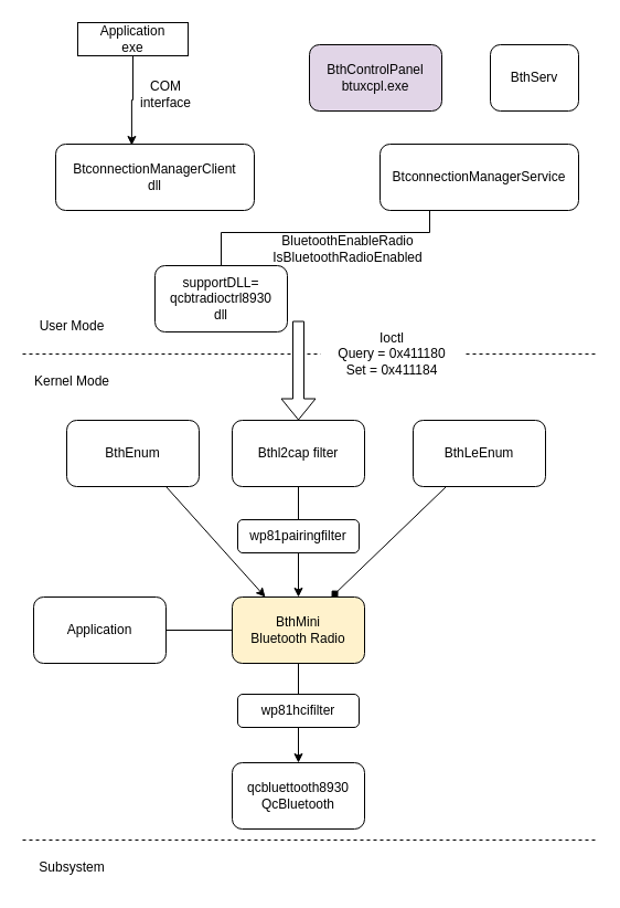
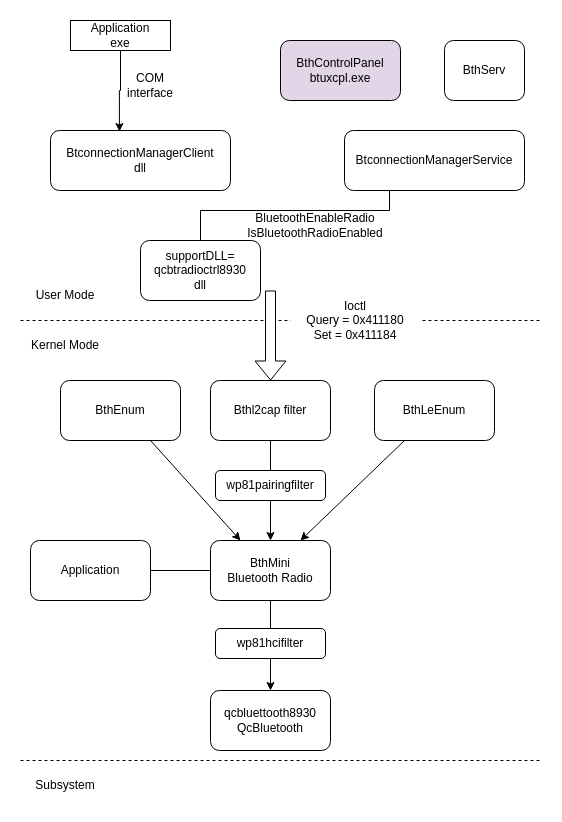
  <mxCell id="0" />
  <mxCell id="1" parent="0" />
  <mxCell id="2" value="" style="endArrow=none;dashed=1;html=1;rounded=0;" edge="1" parent="1"><mxGeometry width="50" height="50" relative="1" as="geometry"><mxPoint y="320" as="sourcePoint" x="20" /><mxPoint x="540" y="320" as="targetPoint" /></mxGeometry></mxCell>
  <mxCell id="3" value="User Mode" style="text;html=1;align=center;verticalAlign=middle;whiteSpace=wrap;rounded=0;" vertex="1" parent="1"><mxGeometry y="280" width="90" height="30" as="geometry" x="20" /></mxCell>
  <mxCell id="4" value="Kernel Mode" style="text;html=1;align=center;verticalAlign=middle;whiteSpace=wrap;rounded=0;" vertex="1" parent="1"><mxGeometry y="330" width="90" height="30" as="geometry" x="20" /></mxCell>
  <mxCell id="5" value="" style="endArrow=none;dashed=1;html=1;rounded=0;" edge="1" parent="1"><mxGeometry width="50" height="50" relative="1" as="geometry"><mxPoint y="760" as="sourcePoint" x="20" /><mxPoint x="540" y="760" as="targetPoint" /></mxGeometry></mxCell>
  <mxCell id="6" value="Subsystem" style="text;html=1;align=center;verticalAlign=middle;whiteSpace=wrap;rounded=0;" vertex="1" parent="1"><mxGeometry y="770" width="90" height="30" as="geometry" x="20" /></mxCell>
  <mxCell id="7" value="BthServ" style="rounded=1;whiteSpace=wrap;html=1;" vertex="1" parent="1"><mxGeometry x="444" y="40" width="80" height="60" as="geometry" /></mxCell>
  <mxCell id="8" value="BtconnectionManagerClient&lt;div&gt;dll&lt;/div&gt;" style="rounded=1;whiteSpace=wrap;html=1;" vertex="1" parent="1"><mxGeometry x="50" y="130" width="180" height="60" as="geometry" /></mxCell>
  <mxCell id="9" value="BtconnectionManagerService" style="rounded=1;whiteSpace=wrap;html=1;" vertex="1" parent="1"><mxGeometry x="344" y="130" width="180" height="60" as="geometry" /></mxCell>
  <mxCell id="10" value="supportDLL=&lt;div&gt;qcbtradioctrl8930&lt;/div&gt;&lt;div&gt;dll&lt;/div&gt;" style="rounded=1;whiteSpace=wrap;html=1;" vertex="1" parent="1"><mxGeometry x="140" y="240" width="120" height="60" as="geometry" /></mxCell>
  <mxCell id="11" value="" style="endArrow=none;html=1;rounded=0;exitX=0.5;exitY=0;exitDx=0;exitDy=0;entryX=0.25;entryY=1;entryDx=0;entryDy=0;" edge="1" parent="1" source="10" target="9"><mxGeometry width="50" height="50" relative="1" as="geometry"><mxPoint x="410" y="410" as="sourcePoint" /><mxPoint x="430" y="240" as="targetPoint" /><Array as="points"><mxPoint x="200" y="210" /><mxPoint x="389" y="210" /></Array></mxGeometry></mxCell>
  <mxCell id="12" value="BluetoothEnableRadio&lt;div&gt;IsBluetoothRadioEnabled&lt;/div&gt;" style="text;html=1;align=center;verticalAlign=middle;whiteSpace=wrap;rounded=0;" vertex="1" parent="1"><mxGeometry x="230" y="210" width="170" height="30" as="geometry" /></mxCell>
  <mxCell id="13" value="Bthl2cap filter" style="rounded=1;whiteSpace=wrap;html=1;" vertex="1" parent="1"><mxGeometry x="210" y="380" width="120" height="60" as="geometry" /></mxCell>
  <mxCell id="14" style="edgeStyle=orthogonalEdgeStyle;rounded=0;orthogonalLoop=1;jettySize=auto;html=1;exitX=0.5;exitY=0;exitDx=0;exitDy=0;entryX=0.5;entryY=1;entryDx=0;entryDy=0;endArrow=none;startFill=0;" edge="1" parent="1" source="16" target="13"><mxGeometry relative="1" as="geometry" /></mxCell>
  <mxCell id="15" style="edgeStyle=orthogonalEdgeStyle;rounded=0;orthogonalLoop=1;jettySize=auto;html=1;exitX=0.5;exitY=1;exitDx=0;exitDy=0;entryX=0.5;entryY=0;entryDx=0;entryDy=0;" edge="1" parent="1" source="16" target="18"><mxGeometry relative="1" as="geometry" /></mxCell>
  <mxCell id="16" value="wp81pairingfilter" style="rounded=1;whiteSpace=wrap;html=1;" vertex="1" parent="1"><mxGeometry x="215" y="470" width="110" height="30" as="geometry" /></mxCell>
  <mxCell id="17" style="edgeStyle=orthogonalEdgeStyle;rounded=0;orthogonalLoop=1;jettySize=auto;html=1;exitX=0.5;exitY=1;exitDx=0;exitDy=0;entryX=0.5;entryY=0;entryDx=0;entryDy=0;endArrow=none;startFill=0;" edge="1" parent="1" source="18" target="20"><mxGeometry relative="1" as="geometry" /></mxCell>
- <mxCell id="18" value="BthMini&lt;div&gt;Bluetooth Radio&lt;/div&gt;" style="rounded=1;whiteSpace=wrap;html=1;fillColor=#fff2cc;" vertex="1" parent="1"><mxGeometry x="210" y="540" width="120" height="60" as="geometry" /></mxCell>
+ <mxCell id="18" value="BthMini&lt;div&gt;Bluetooth Radio&lt;/div&gt;" style="rounded=1;whiteSpace=wrap;html=1;" vertex="1" parent="1"><mxGeometry x="210" y="540" width="120" height="60" as="geometry" /></mxCell>
  <mxCell id="19" style="edgeStyle=orthogonalEdgeStyle;rounded=0;orthogonalLoop=1;jettySize=auto;html=1;exitX=0.5;exitY=1;exitDx=0;exitDy=0;entryX=0.5;entryY=0;entryDx=0;entryDy=0;" edge="1" parent="1" source="20" target="23"><mxGeometry relative="1" as="geometry" /></mxCell>
  <mxCell id="20" value="wp81hcifilter" style="rounded=1;whiteSpace=wrap;html=1;" vertex="1" parent="1"><mxGeometry x="215" y="628" width="110" height="30" as="geometry" /></mxCell>
  <mxCell id="21" style="edgeStyle=orthogonalEdgeStyle;rounded=0;orthogonalLoop=1;jettySize=auto;html=1;exitX=1;exitY=0.5;exitDx=0;exitDy=0;entryX=0;entryY=0.5;entryDx=0;entryDy=0;endArrow=none;startFill=0;" edge="1" parent="1" source="22" target="18"><mxGeometry relative="1" as="geometry" /></mxCell>
  <mxCell id="22" value="Application" style="rounded=1;whiteSpace=wrap;html=1;" vertex="1" parent="1"><mxGeometry x="30" y="540" width="120" height="60" as="geometry" /></mxCell>
  <mxCell id="23" value="qcbluettooth8930&lt;div&gt;QcBluetooth&lt;/div&gt;" style="rounded=1;whiteSpace=wrap;html=1;" vertex="1" parent="1"><mxGeometry x="210" y="690" width="120" height="60" as="geometry" /></mxCell>
  <mxCell id="24" style="rounded=0;orthogonalLoop=1;jettySize=auto;html=1;exitX=0.75;exitY=1;exitDx=0;exitDy=0;entryX=0.25;entryY=0;entryDx=0;entryDy=0;" edge="1" parent="1" source="25" target="18"><mxGeometry relative="1" as="geometry" /></mxCell>
  <mxCell id="25" value="BthEnum" style="rounded=1;whiteSpace=wrap;html=1;" vertex="1" parent="1"><mxGeometry x="60" y="380" width="120" height="60" as="geometry" /></mxCell>
- <mxCell id="26" style="rounded=0;orthogonalLoop=1;jettySize=auto;html=1;exitX=0.25;exitY=1;exitDx=0;exitDy=0;entryX=0.75;entryY=0;entryDx=0;entryDy=0;endArrow=diamond;" edge="1" parent="1" source="27" target="18"><mxGeometry relative="1" as="geometry" /></mxCell>
+ <mxCell id="26" style="rounded=0;orthogonalLoop=1;jettySize=auto;html=1;exitX=0.25;exitY=1;exitDx=0;exitDy=0;entryX=0.75;entryY=0;entryDx=0;entryDy=0;" edge="1" parent="1" source="27" target="18"><mxGeometry relative="1" as="geometry" /></mxCell>
  <mxCell id="27" value="BthLeEnum" style="rounded=1;whiteSpace=wrap;html=1;" vertex="1" parent="1"><mxGeometry x="374" y="380" width="120" height="60" as="geometry" /></mxCell>
  <mxCell id="28" value="" style="shape=flexArrow;endArrow=classic;html=1;rounded=0;entryX=0.5;entryY=0;entryDx=0;entryDy=0;fillColor=default;" edge="1" parent="1" target="13"><mxGeometry width="50" height="50" relative="1" as="geometry"><mxPoint x="270" y="290" as="sourcePoint" /><mxPoint x="460" y="360" as="targetPoint" /></mxGeometry></mxCell>
  <mxCell id="29" value="Ioctl&lt;div&gt;Query&lt;span style=&quot;background-color: transparent; color: light-dark(rgb(0, 0, 0), rgb(255, 255, 255));&quot;&gt;&amp;nbsp;= 0x411180&lt;/span&gt;&lt;div&gt;Set = 0x411184&lt;/div&gt;&lt;/div&gt;" style="text;html=1;align=center;verticalAlign=middle;whiteSpace=wrap;rounded=0;fillColor=default;" vertex="1" parent="1"><mxGeometry x="290" y="300" width="130" height="40" as="geometry" /></mxCell>
  <mxCell id="30" value="Application&lt;div&gt;exe&lt;/div&gt;" style="rounded=0;whiteSpace=wrap;html=1;" vertex="1" parent="1"><mxGeometry x="70" y="20" width="100" height="30" as="geometry" /></mxCell>
  <mxCell id="31" style="edgeStyle=orthogonalEdgeStyle;rounded=0;orthogonalLoop=1;jettySize=auto;html=1;exitX=0.5;exitY=1;exitDx=0;exitDy=0;entryX=0.383;entryY=0.017;entryDx=0;entryDy=0;entryPerimeter=0;" edge="1" parent="1" source="30" target="8"><mxGeometry relative="1" as="geometry" /></mxCell>
  <mxCell id="32" value="COM interface" style="text;html=1;align=center;verticalAlign=middle;whiteSpace=wrap;rounded=0;" vertex="1" parent="1"><mxGeometry x="120" y="70" width="60" height="30" as="geometry" /></mxCell>
  <mxCell id="33" value="BthControlPanel&lt;div&gt;btuxcpl.exe&lt;/div&gt;" style="rounded=1;whiteSpace=wrap;html=1;fillColor=#e1d5e7;" vertex="1" parent="1"><mxGeometry x="280" y="40" width="120" height="60" as="geometry" /></mxCell>
